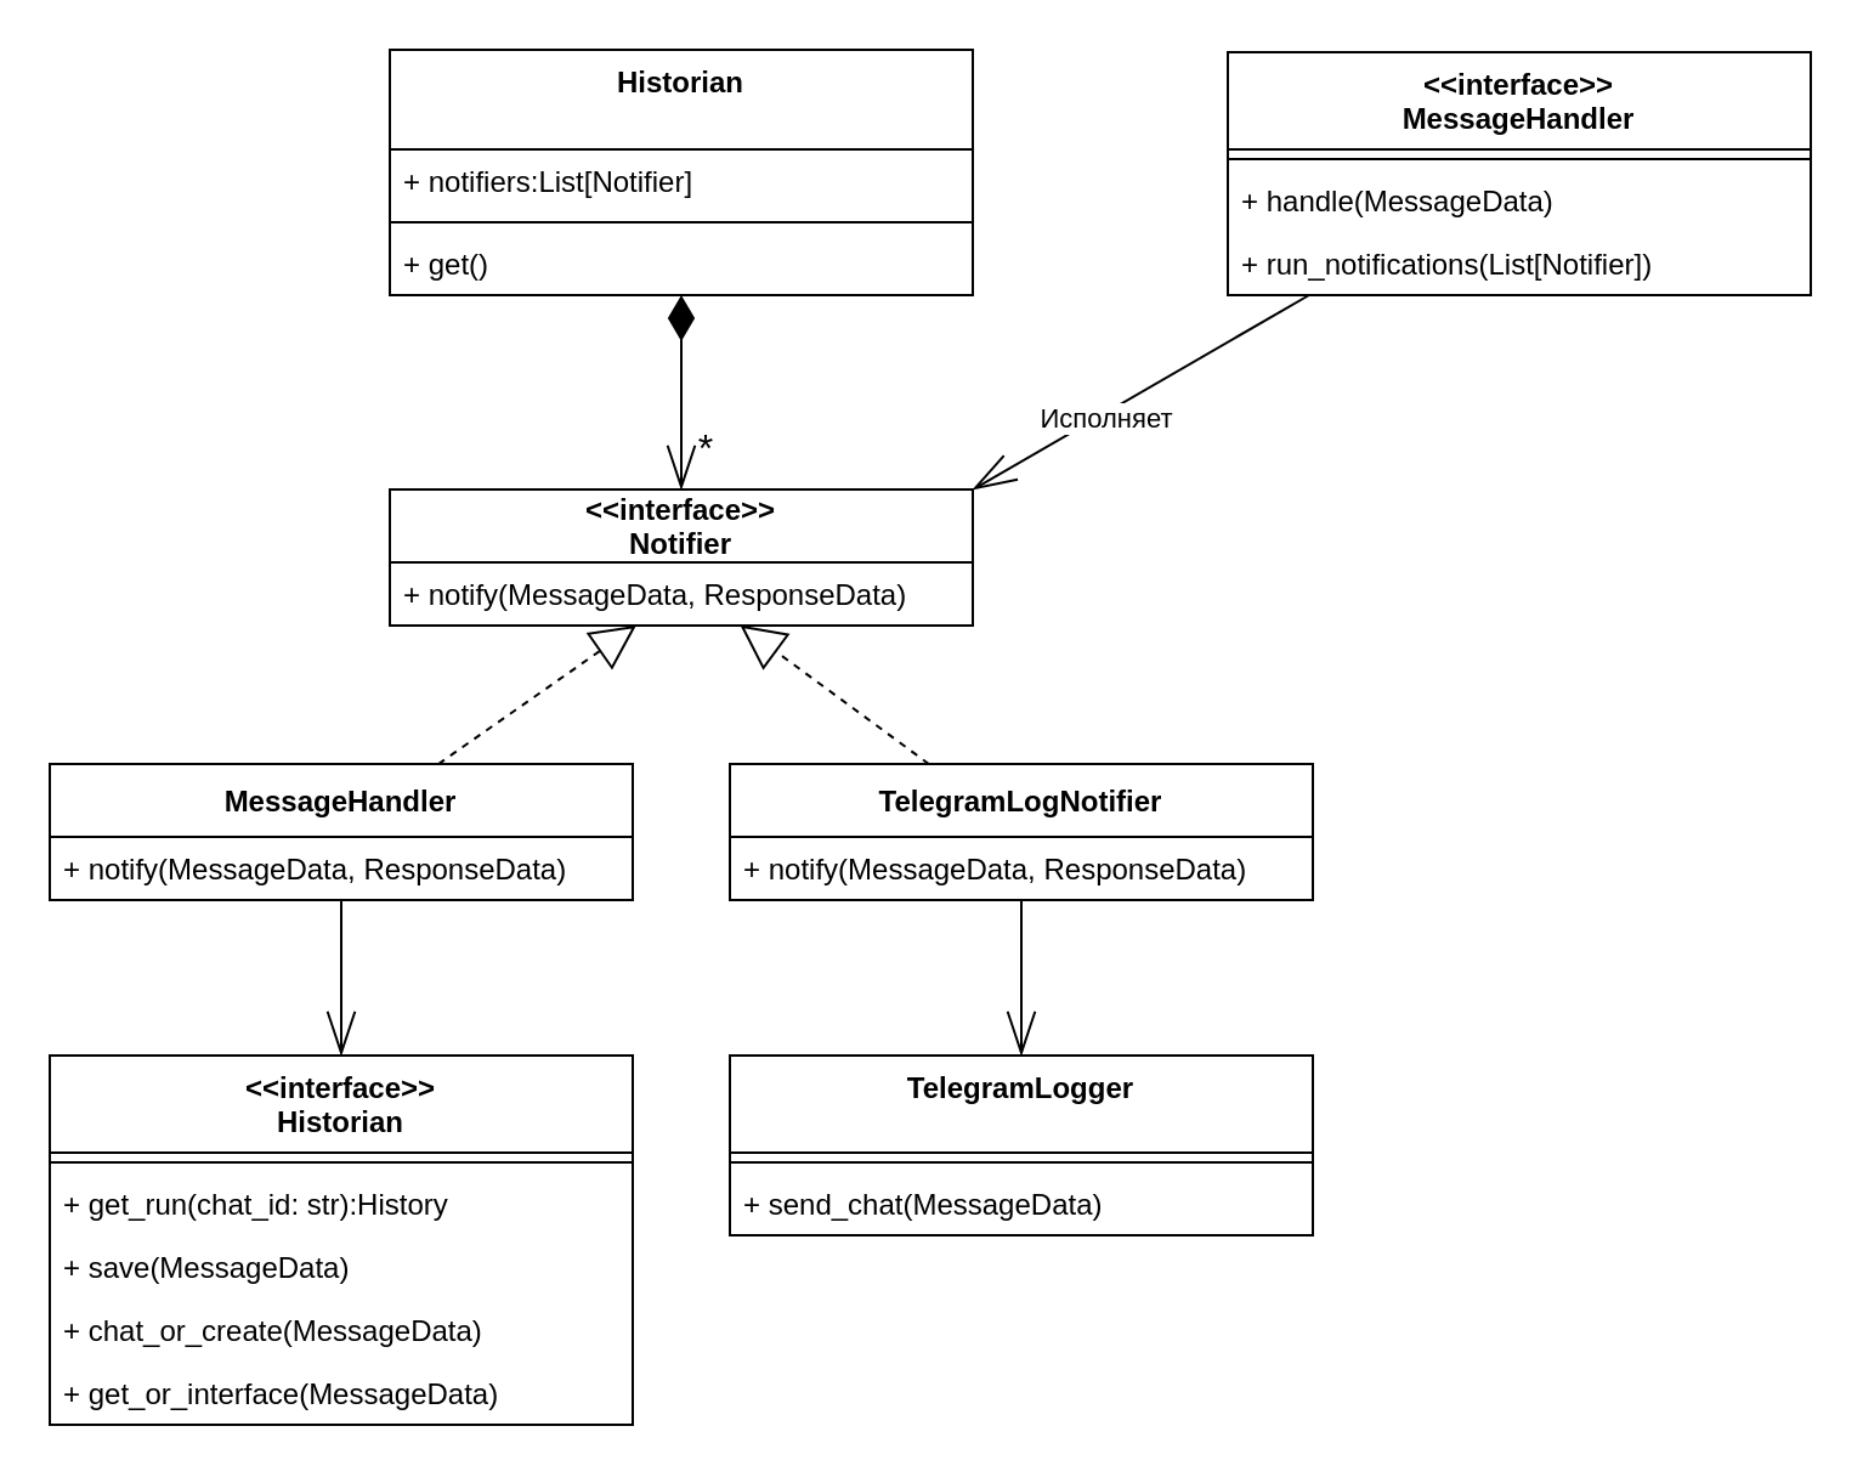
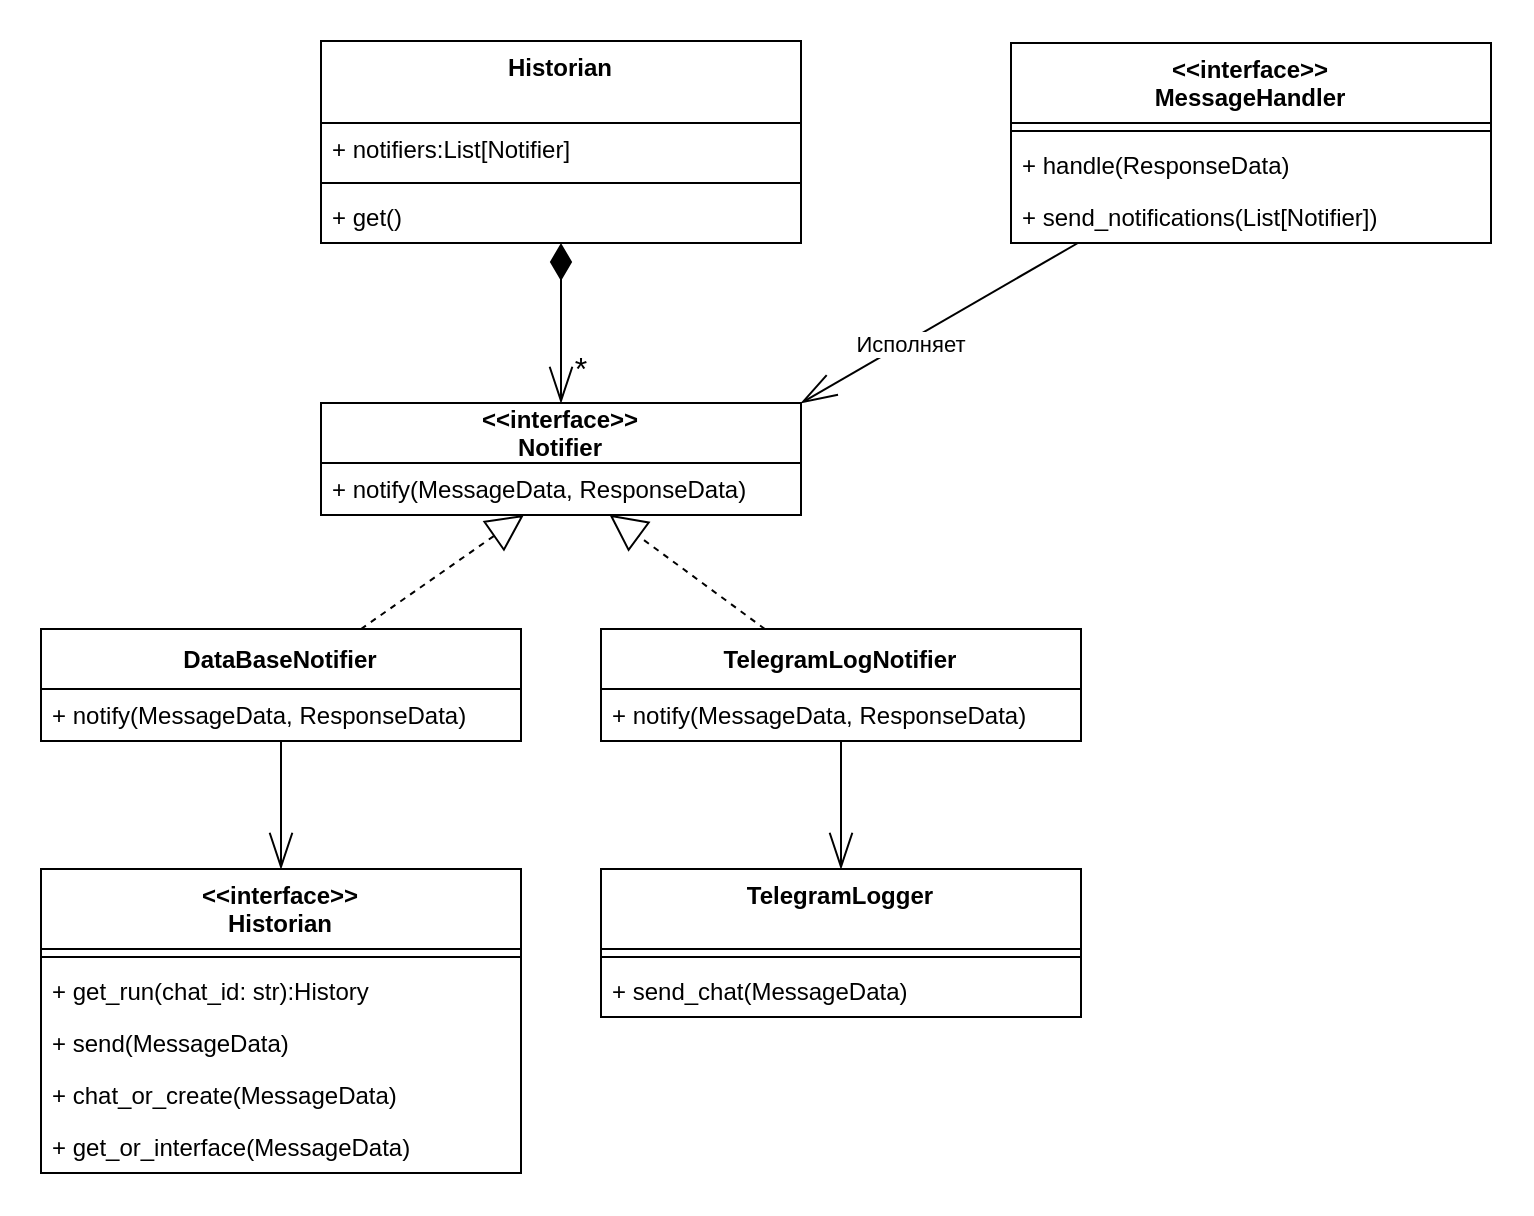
  <mxCell id="0" />
  <mxCell id="1" parent="0" />
  <mxCell id="2" style="edgeStyle=none;rounded=0;orthogonalLoop=1;jettySize=auto;html=1;startArrow=openThin;startFill=0;startSize=16;endArrow=diamondThin;endFill=1;endSize=16;strokeColor=#000000;fontSize=16;" parent="1" source="18" target="17" edge="1"><mxGeometry relative="1" as="geometry"><mxPoint x="277" y="108" as="targetPoint" /></mxGeometry></mxCell>
  <mxCell id="3" value="*" style="edgeLabel;html=1;align=center;verticalAlign=middle;resizable=0;points=[];fontSize=16;" parent="2" vertex="1" connectable="0"><mxGeometry x="-0.213" y="-5" relative="1" as="geometry"><mxPoint x="4.96" y="13" as="offset" /></mxGeometry></mxCell>
  <mxCell id="4" style="edgeStyle=none;rounded=0;orthogonalLoop=1;jettySize=auto;html=1;startArrow=none;startFill=0;startSize=16;endArrow=openThin;endFill=0;endSize=16;strokeColor=#000000;fontSize=16;" parent="1" source="21" edge="1"><mxGeometry relative="1" as="geometry"><mxPoint x="140" y="434" as="targetPoint" /></mxGeometry></mxCell>
  <mxCell id="5" style="edgeStyle=none;rounded=0;orthogonalLoop=1;jettySize=auto;html=1;startArrow=none;startFill=0;startSize=16;endArrow=block;endFill=0;endSize=16;strokeColor=#000000;fontSize=16;dashed=1;" parent="1" source="20" target="19" edge="1"><mxGeometry relative="1" as="geometry" /></mxCell>
  <mxCell id="6" style="edgeStyle=none;rounded=0;orthogonalLoop=1;jettySize=auto;html=1;startArrow=none;startFill=0;startSize=16;endArrow=openThin;endFill=0;endSize=16;strokeColor=#000000;fontSize=16;" edge="1" parent="1" source="32" target="28"><mxGeometry relative="1" as="geometry" /></mxCell>
  <mxCell id="7" style="edgeStyle=none;rounded=0;orthogonalLoop=1;jettySize=auto;html=1;dashed=1;startSize=16;endArrow=block;endFill=0;endSize=16;entryX=0.601;entryY=0.995;entryDx=0;entryDy=0;entryPerimeter=0;" edge="1" parent="1" source="31" target="19"><mxGeometry relative="1" as="geometry" /></mxCell>
  <mxCell id="8" style="edgeStyle=none;rounded=0;orthogonalLoop=1;jettySize=auto;html=1;entryX=1;entryY=0;entryDx=0;entryDy=0;startSize=16;endArrow=openThin;endFill=0;endSize=16;" edge="1" parent="1" source="10" target="18"><mxGeometry relative="1" as="geometry" /></mxCell>
  <mxCell id="9" value="Исполняет" style="edgeLabel;html=1;align=center;verticalAlign=middle;resizable=0;points=[];" vertex="1" connectable="0" parent="8"><mxGeometry x="0.231" y="2" relative="1" as="geometry"><mxPoint as="offset" /></mxGeometry></mxCell>
  <mxCell id="10" value="&lt;&lt;interface&gt;&gt;&#10;MessageHandler" style="swimlane;fontStyle=1;align=center;verticalAlign=top;childLayout=stackLayout;horizontal=1;startSize=40;horizontalStack=0;resizeParent=1;resizeParentMax=0;resizeLast=0;collapsible=1;marginBottom=0;" parent="1" vertex="1"><mxGeometry x="505" y="21" width="240" height="100" as="geometry" /></mxCell>
  <mxCell id="11" value="" style="line;strokeWidth=1;fillColor=none;align=left;verticalAlign=middle;spacingTop=-1;spacingLeft=3;spacingRight=3;rotatable=0;labelPosition=right;points=[];portConstraint=eastwest;" parent="10" vertex="1"><mxGeometry y="40" width="240" height="8" as="geometry" /></mxCell>
- <mxCell id="12" value="+ handle(MessageData)" style="text;strokeColor=none;fillColor=none;align=left;verticalAlign=top;spacingLeft=4;spacingRight=4;overflow=hidden;rotatable=0;points=[[0,0.5],[1,0.5]];portConstraint=eastwest;" parent="10" vertex="1"><mxGeometry y="48" width="240" height="26" as="geometry" /></mxCell>
- <mxCell id="13" value="+ run_notifications(List[Notifier])" style="text;strokeColor=none;fillColor=none;align=left;verticalAlign=top;spacingLeft=4;spacingRight=4;overflow=hidden;rotatable=0;points=[[0,0.5],[1,0.5]];portConstraint=eastwest;" parent="10" vertex="1"><mxGeometry y="74" width="240" height="26" as="geometry" /></mxCell>
+ <mxCell id="12" value="+ handle(ResponseData)" style="text;strokeColor=none;fillColor=none;align=left;verticalAlign=top;spacingLeft=4;spacingRight=4;overflow=hidden;rotatable=0;points=[[0,0.5],[1,0.5]];portConstraint=eastwest;" parent="10" vertex="1"><mxGeometry y="48" width="240" height="26" as="geometry" /></mxCell>
+ <mxCell id="13" value="+ send_notifications(List[Notifier])" style="text;strokeColor=none;fillColor=none;align=left;verticalAlign=top;spacingLeft=4;spacingRight=4;overflow=hidden;rotatable=0;points=[[0,0.5],[1,0.5]];portConstraint=eastwest;" parent="10" vertex="1"><mxGeometry y="74" width="240" height="26" as="geometry" /></mxCell>
  <mxCell id="14" value="Historian" style="swimlane;fontStyle=1;align=center;verticalAlign=top;childLayout=stackLayout;horizontal=1;startSize=41;horizontalStack=0;resizeParent=1;resizeParentMax=0;resizeLast=0;collapsible=1;marginBottom=0;" parent="1" vertex="1"><mxGeometry x="160" width="240" height="101" as="geometry" y="20" /></mxCell>
  <mxCell id="15" value="+ notifiers:List[Notifier]" style="text;strokeColor=none;fillColor=none;align=left;verticalAlign=top;spacingLeft=4;spacingRight=4;overflow=hidden;rotatable=0;points=[[0,0.5],[1,0.5]];portConstraint=eastwest;" parent="14" vertex="1"><mxGeometry y="41" width="240" height="26" as="geometry" /></mxCell>
  <mxCell id="16" value="" style="line;strokeWidth=1;fillColor=none;align=left;verticalAlign=middle;spacingTop=-1;spacingLeft=3;spacingRight=3;rotatable=0;labelPosition=right;points=[];portConstraint=eastwest;" parent="14" vertex="1"><mxGeometry y="67" width="240" height="8" as="geometry" /></mxCell>
  <mxCell id="17" value="+ get()" style="text;strokeColor=none;fillColor=none;align=left;verticalAlign=top;spacingLeft=4;spacingRight=4;overflow=hidden;rotatable=0;points=[[0,0.5],[1,0.5]];portConstraint=eastwest;" parent="14" vertex="1"><mxGeometry y="75" width="240" height="26" as="geometry" /></mxCell>
  <mxCell id="18" value="&lt;&lt;interface&gt;&gt;&#10;Notifier" style="swimlane;fontStyle=1;childLayout=stackLayout;horizontal=1;startSize=30;fillColor=none;horizontalStack=0;resizeParent=1;resizeParentMax=0;resizeLast=0;collapsible=1;marginBottom=0;" parent="1" vertex="1"><mxGeometry x="160" y="201" width="240" height="56" as="geometry" /></mxCell>
  <mxCell id="19" value="+ notify(MessageData, ResponseData) " style="text;strokeColor=none;fillColor=none;align=left;verticalAlign=top;spacingLeft=4;spacingRight=4;overflow=hidden;rotatable=0;points=[[0,0.5],[1,0.5]];portConstraint=eastwest;" parent="18" vertex="1"><mxGeometry y="30" width="240" height="26" as="geometry" /></mxCell>
- <mxCell id="20" value="MessageHandler" style="swimlane;fontStyle=1;childLayout=stackLayout;horizontal=1;startSize=30;fillColor=none;horizontalStack=0;resizeParent=1;resizeParentMax=0;resizeLast=0;collapsible=1;marginBottom=0;" parent="1" vertex="1"><mxGeometry y="314" width="240" height="56" as="geometry" x="20" /></mxCell>
+ <mxCell id="20" value="DataBaseNotifier" style="swimlane;fontStyle=1;childLayout=stackLayout;horizontal=1;startSize=30;fillColor=none;horizontalStack=0;resizeParent=1;resizeParentMax=0;resizeLast=0;collapsible=1;marginBottom=0;" parent="1" vertex="1"><mxGeometry y="314" width="240" height="56" as="geometry" x="20" /></mxCell>
  <mxCell id="21" value="+ notify(MessageData, ResponseData) " style="text;strokeColor=none;fillColor=none;align=left;verticalAlign=top;spacingLeft=4;spacingRight=4;overflow=hidden;rotatable=0;points=[[0,0.5],[1,0.5]];portConstraint=eastwest;" parent="20" vertex="1"><mxGeometry y="30" width="240" height="26" as="geometry" /></mxCell>
  <mxCell id="22" value="&lt;&lt;interface&gt;&gt;&#10;Historian" style="swimlane;fontStyle=1;align=center;verticalAlign=top;childLayout=stackLayout;horizontal=1;startSize=40;horizontalStack=0;resizeParent=1;resizeParentMax=0;resizeLast=0;collapsible=1;marginBottom=0;" vertex="1" parent="1"><mxGeometry y="434" width="240" height="152" as="geometry" x="20" /></mxCell>
  <mxCell id="23" value="" style="line;strokeWidth=1;fillColor=none;align=left;verticalAlign=middle;spacingTop=-1;spacingLeft=3;spacingRight=3;rotatable=0;labelPosition=right;points=[];portConstraint=eastwest;" vertex="1" parent="22"><mxGeometry y="40" width="240" height="8" as="geometry" /></mxCell>
  <mxCell id="24" value="+ get_run(chat_id: str):History" style="text;strokeColor=none;fillColor=none;align=left;verticalAlign=top;spacingLeft=4;spacingRight=4;overflow=hidden;rotatable=0;points=[[0,0.5],[1,0.5]];portConstraint=eastwest;" vertex="1" parent="22"><mxGeometry y="48" width="240" height="26" as="geometry" /></mxCell>
- <mxCell id="25" value="+ save(MessageData)" style="text;strokeColor=none;fillColor=none;align=left;verticalAlign=top;spacingLeft=4;spacingRight=4;overflow=hidden;rotatable=0;points=[[0,0.5],[1,0.5]];portConstraint=eastwest;" vertex="1" parent="22"><mxGeometry y="74" width="240" height="26" as="geometry" /></mxCell>
+ <mxCell id="25" value="+ send(MessageData)" style="text;strokeColor=none;fillColor=none;align=left;verticalAlign=top;spacingLeft=4;spacingRight=4;overflow=hidden;rotatable=0;points=[[0,0.5],[1,0.5]];portConstraint=eastwest;" vertex="1" parent="22"><mxGeometry y="74" width="240" height="26" as="geometry" /></mxCell>
  <mxCell id="26" value="+ chat_or_create(MessageData)" style="text;strokeColor=none;fillColor=none;align=left;verticalAlign=top;spacingLeft=4;spacingRight=4;overflow=hidden;rotatable=0;points=[[0,0.5],[1,0.5]];portConstraint=eastwest;" vertex="1" parent="22"><mxGeometry y="100" width="240" height="26" as="geometry" /></mxCell>
  <mxCell id="27" value="+ get_or_interface(MessageData)" style="text;strokeColor=none;fillColor=none;align=left;verticalAlign=top;spacingLeft=4;spacingRight=4;overflow=hidden;rotatable=0;points=[[0,0.5],[1,0.5]];portConstraint=eastwest;" vertex="1" parent="22"><mxGeometry y="126" width="240" height="26" as="geometry" /></mxCell>
  <mxCell id="28" value="TelegramLogger" style="swimlane;fontStyle=1;align=center;verticalAlign=top;childLayout=stackLayout;horizontal=1;startSize=40;horizontalStack=0;resizeParent=1;resizeParentMax=0;resizeLast=0;collapsible=1;marginBottom=0;" vertex="1" parent="1"><mxGeometry x="300" y="434" width="240" height="74" as="geometry" /></mxCell>
  <mxCell id="29" value="" style="line;strokeWidth=1;fillColor=none;align=left;verticalAlign=middle;spacingTop=-1;spacingLeft=3;spacingRight=3;rotatable=0;labelPosition=right;points=[];portConstraint=eastwest;" vertex="1" parent="28"><mxGeometry y="40" width="240" height="8" as="geometry" /></mxCell>
  <mxCell id="30" value="+ send_chat(MessageData)" style="text;strokeColor=none;fillColor=none;align=left;verticalAlign=top;spacingLeft=4;spacingRight=4;overflow=hidden;rotatable=0;points=[[0,0.5],[1,0.5]];portConstraint=eastwest;" vertex="1" parent="28"><mxGeometry y="48" width="240" height="26" as="geometry" /></mxCell>
  <mxCell id="31" value="TelegramLogNotifier" style="swimlane;fontStyle=1;childLayout=stackLayout;horizontal=1;startSize=30;fillColor=none;horizontalStack=0;resizeParent=1;resizeParentMax=0;resizeLast=0;collapsible=1;marginBottom=0;" vertex="1" parent="1"><mxGeometry x="300" y="314" width="240" height="56" as="geometry" /></mxCell>
  <mxCell id="32" value="+ notify(MessageData, ResponseData) " style="text;strokeColor=none;fillColor=none;align=left;verticalAlign=top;spacingLeft=4;spacingRight=4;overflow=hidden;rotatable=0;points=[[0,0.5],[1,0.5]];portConstraint=eastwest;" vertex="1" parent="31"><mxGeometry y="30" width="240" height="26" as="geometry" /></mxCell>
